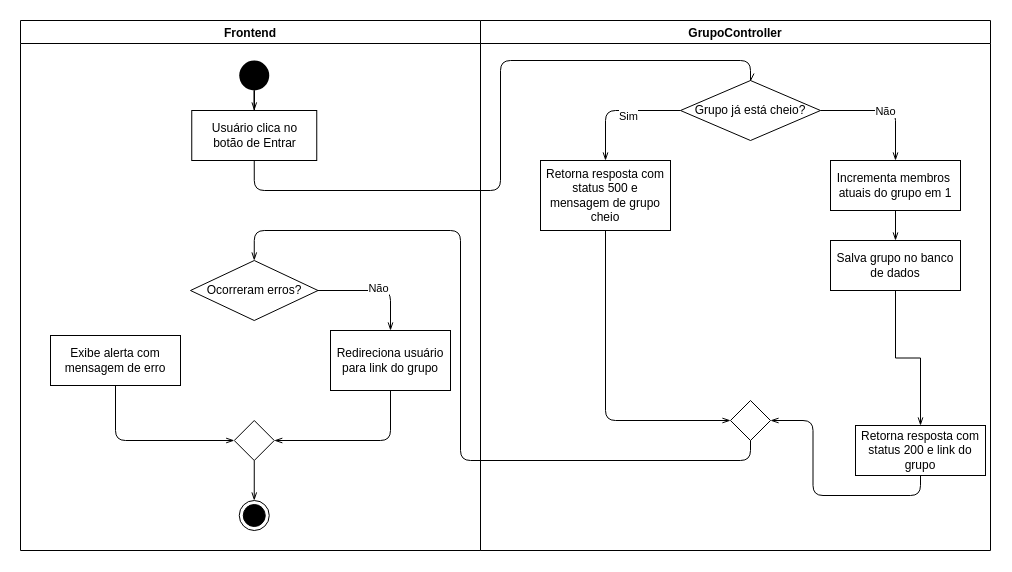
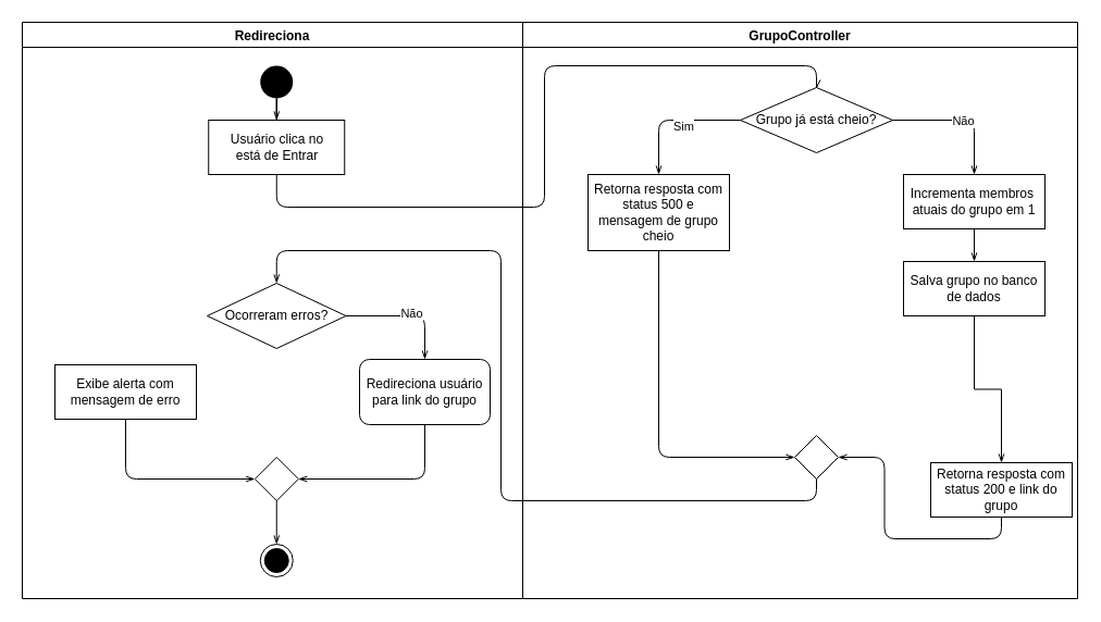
  <mxCell id="0" />
  <mxCell id="1" parent="0" />
- <mxCell id="2" value="Frontend" style="swimlane;" vertex="1" parent="1"><mxGeometry x="20" y="20" width="460" height="530" as="geometry" /></mxCell>
- <mxCell id="3" value="Usuário clica no&lt;br&gt;botão de Entrar" style="html=1;" vertex="1" parent="2"><mxGeometry x="171.25" y="90" width="125" height="50" as="geometry" /></mxCell>
+ <mxCell id="2" value="Redireciona" style="swimlane;" vertex="1" parent="1"><mxGeometry x="20" y="20" width="460" height="530" as="geometry" /></mxCell>
+ <mxCell id="3" value="Usuário clica no&lt;br&gt;está de Entrar" style="html=1;" vertex="1" parent="2"><mxGeometry x="171.25" y="90" width="125" height="50" as="geometry" /></mxCell>
  <mxCell id="4" value="" style="ellipse;fillColor=#000000;strokeColor=none;" vertex="1" parent="2"><mxGeometry x="218.75" y="40" width="30" height="30" as="geometry" /></mxCell>
  <mxCell id="5" style="edgeStyle=orthogonalEdgeStyle;rounded=0;orthogonalLoop=1;jettySize=auto;html=1;entryX=0.5;entryY=0;entryDx=0;entryDy=0;endArrow=openThin;endFill=0;" edge="1" parent="2" source="4" target="3"><mxGeometry relative="1" as="geometry" /></mxCell>
  <mxCell id="6" style="edgeStyle=orthogonalEdgeStyle;rounded=1;orthogonalLoop=1;jettySize=auto;html=1;entryX=1;entryY=0.5;entryDx=0;entryDy=0;endArrow=openThin;endFill=0;exitX=0.5;exitY=1;exitDx=0;exitDy=0;" edge="1" parent="2" source="7" target="10"><mxGeometry relative="1" as="geometry" /></mxCell>
- <mxCell id="7" value="Redireciona usuário para link do grupo" style="rounded=0;whiteSpace=wrap;html=1;" vertex="1" parent="2"><mxGeometry x="310" y="310" width="120" height="60" as="geometry" /></mxCell>
+ <mxCell id="7" value="Redireciona usuário para link do grupo" style="whiteSpace=wrap;html=1;rounded=1;" vertex="1" parent="2"><mxGeometry x="310" y="310" width="120" height="60" as="geometry" /></mxCell>
  <mxCell id="8" style="edgeStyle=orthogonalEdgeStyle;rounded=1;orthogonalLoop=1;jettySize=auto;html=1;entryX=0;entryY=0.5;entryDx=0;entryDy=0;endArrow=openThin;endFill=0;exitX=0.5;exitY=1;exitDx=0;exitDy=0;" edge="1" parent="2" source="9" target="10"><mxGeometry relative="1" as="geometry" /></mxCell>
  <mxCell id="9" value="Exibe alerta com mensagem de erro" style="rounded=0;whiteSpace=wrap;html=1;" vertex="1" parent="2"><mxGeometry x="30" y="315" width="130" height="50" as="geometry" /></mxCell>
  <mxCell id="10" value="" style="rhombus;whiteSpace=wrap;html=1;" vertex="1" parent="2"><mxGeometry x="213.75" y="400" width="40" height="40" as="geometry" /></mxCell>
  <mxCell id="11" value="" style="ellipse;html=1;shape=endState;fillColor=#000000;strokeColor=#000000;" vertex="1" parent="2"><mxGeometry x="218.75" y="480" width="30" height="30" as="geometry" /></mxCell>
  <mxCell id="12" style="edgeStyle=orthogonalEdgeStyle;rounded=1;orthogonalLoop=1;jettySize=auto;html=1;exitX=0.5;exitY=1;exitDx=0;exitDy=0;entryX=0.5;entryY=0;entryDx=0;entryDy=0;endArrow=openThin;endFill=0;" edge="1" parent="2" source="10" target="11"><mxGeometry relative="1" as="geometry" /></mxCell>
  <mxCell id="13" value="GrupoController" style="swimlane;" vertex="1" parent="1"><mxGeometry x="480" y="20" width="510" height="530" as="geometry" /></mxCell>
  <mxCell id="14" style="edgeStyle=orthogonalEdgeStyle;rounded=1;orthogonalLoop=1;jettySize=auto;html=1;entryX=0.5;entryY=0;entryDx=0;entryDy=0;endArrow=openThin;endFill=0;" edge="1" parent="13" source="18" target="20"><mxGeometry relative="1" as="geometry" /></mxCell>
  <mxCell id="15" value="Sim" style="edgeLabel;html=1;align=center;verticalAlign=middle;resizable=0;points=[];" vertex="1" connectable="0" parent="14"><mxGeometry x="-0.152" y="5" relative="1" as="geometry"><mxPoint as="offset" /></mxGeometry></mxCell>
  <mxCell id="16" style="edgeStyle=orthogonalEdgeStyle;rounded=1;orthogonalLoop=1;jettySize=auto;html=1;entryX=0.5;entryY=0;entryDx=0;entryDy=0;endArrow=openThin;endFill=0;" edge="1" parent="13" source="18" target="22"><mxGeometry relative="1" as="geometry" /></mxCell>
  <mxCell id="17" value="Não" style="edgeLabel;html=1;align=center;verticalAlign=middle;resizable=0;points=[];" vertex="1" connectable="0" parent="16"><mxGeometry x="0.024" relative="1" as="geometry"><mxPoint as="offset" /></mxGeometry></mxCell>
  <mxCell id="18" value="Grupo já está cheio?" style="rhombus;whiteSpace=wrap;html=1;" vertex="1" parent="13"><mxGeometry x="200" y="60" width="140" height="60" as="geometry" /></mxCell>
  <mxCell id="19" style="edgeStyle=orthogonalEdgeStyle;rounded=1;orthogonalLoop=1;jettySize=auto;html=1;entryX=0;entryY=0.5;entryDx=0;entryDy=0;exitX=0.5;exitY=1;exitDx=0;exitDy=0;endArrow=openThin;endFill=0;" edge="1" parent="13" source="20" target="27"><mxGeometry relative="1" as="geometry" /></mxCell>
  <mxCell id="20" value="Retorna resposta com status 500 e mensagem de grupo cheio" style="rounded=0;whiteSpace=wrap;html=1;" vertex="1" parent="13"><mxGeometry x="60" y="140" width="130" height="70" as="geometry" /></mxCell>
  <mxCell id="21" style="edgeStyle=orthogonalEdgeStyle;rounded=0;orthogonalLoop=1;jettySize=auto;html=1;entryX=0.5;entryY=0;entryDx=0;entryDy=0;endArrow=openThin;endFill=0;" edge="1" parent="13" source="22" target="24"><mxGeometry relative="1" as="geometry" /></mxCell>
  <mxCell id="22" value="Incrementa membros&amp;nbsp; atuais do grupo em 1" style="rounded=0;whiteSpace=wrap;html=1;" vertex="1" parent="13"><mxGeometry x="350" y="140" width="130" height="50" as="geometry" /></mxCell>
  <mxCell id="23" style="edgeStyle=orthogonalEdgeStyle;rounded=0;orthogonalLoop=1;jettySize=auto;html=1;entryX=0.5;entryY=0;entryDx=0;entryDy=0;endArrow=openThin;endFill=0;" edge="1" parent="13" source="24" target="26"><mxGeometry relative="1" as="geometry" /></mxCell>
  <mxCell id="24" value="Salva grupo no banco de dados&lt;span style=&quot;color: rgba(0 , 0 , 0 , 0) ; font-family: monospace ; font-size: 0px&quot;&gt;%3CmxGraphModel%3E%3Croot%3E%3CmxCell%20id%3D%220%22%2F%3E%3CmxCell%20id%3D%221%22%20parent%3D%220%22%2F%3E%3CmxCell%20id%3D%222%22%20value%3D%22Incrementa%20membros%20do%20grupo%20em%201%22%20style%3D%22rounded%3D0%3BwhiteSpace%3Dwrap%3Bhtml%3D1%3B%22%20vertex%3D%221%22%20parent%3D%221%22%3E%3CmxGeometry%20x%3D%22600%22%20y%3D%22160%22%20width%3D%22130%22%20height%3D%2250%22%20as%3D%22geometry%22%2F%3E%3C%2FmxCell%3E%3C%2Froot%3E%3C%2FmxGraphModel%3E&lt;/span&gt;" style="rounded=0;whiteSpace=wrap;html=1;" vertex="1" parent="13"><mxGeometry x="350" y="220" width="130" height="50" as="geometry" /></mxCell>
  <mxCell id="25" style="edgeStyle=orthogonalEdgeStyle;rounded=1;orthogonalLoop=1;jettySize=auto;html=1;entryX=1;entryY=0.5;entryDx=0;entryDy=0;exitX=0.5;exitY=1;exitDx=0;exitDy=0;endArrow=openThin;endFill=0;" edge="1" parent="13" source="26" target="27"><mxGeometry relative="1" as="geometry" /></mxCell>
  <mxCell id="26" value="Retorna resposta com status 200 e link do grupo" style="rounded=0;whiteSpace=wrap;html=1;" vertex="1" parent="13"><mxGeometry x="375" y="405" width="130" height="50" as="geometry" /></mxCell>
  <mxCell id="27" value="" style="rhombus;whiteSpace=wrap;html=1;" vertex="1" parent="13"><mxGeometry x="250" y="380" width="40" height="40" as="geometry" /></mxCell>
  <mxCell id="28" style="edgeStyle=orthogonalEdgeStyle;rounded=1;orthogonalLoop=1;jettySize=auto;html=1;entryX=0.5;entryY=0;entryDx=0;entryDy=0;exitX=0.5;exitY=1;exitDx=0;exitDy=0;endArrow=openAsync;endFill=0;" edge="1" parent="1" source="3" target="18"><mxGeometry relative="1" as="geometry"><Array as="points"><mxPoint x="254" y="190" /><mxPoint x="500" y="190" /><mxPoint x="500" y="60" /><mxPoint x="750" y="60" /></Array></mxGeometry></mxCell>
  <mxCell id="29" style="edgeStyle=orthogonalEdgeStyle;rounded=1;orthogonalLoop=1;jettySize=auto;html=1;entryX=0.5;entryY=0;entryDx=0;entryDy=0;endArrow=openThin;endFill=0;exitX=0.5;exitY=1;exitDx=0;exitDy=0;" edge="1" parent="1" source="27" target="32"><mxGeometry relative="1" as="geometry"><Array as="points"><mxPoint x="750" y="460" /><mxPoint x="460" y="460" /><mxPoint x="460" y="230" /><mxPoint x="254" y="230" /></Array></mxGeometry></mxCell>
  <mxCell id="30" style="edgeStyle=orthogonalEdgeStyle;rounded=1;orthogonalLoop=1;jettySize=auto;html=1;entryX=0.5;entryY=0;entryDx=0;entryDy=0;endArrow=openThin;endFill=0;" edge="1" parent="1" source="32" target="7"><mxGeometry relative="1" as="geometry" /></mxCell>
  <mxCell id="31" value="Não" style="edgeLabel;html=1;align=center;verticalAlign=middle;resizable=0;points=[];" vertex="1" connectable="0" parent="30"><mxGeometry x="0.063" y="3" relative="1" as="geometry"><mxPoint as="offset" /></mxGeometry></mxCell>
  <mxCell id="32" value="Ocorreram erros?" style="rhombus;whiteSpace=wrap;html=1;" vertex="1" parent="1"><mxGeometry x="190" y="260" width="127.5" height="60" as="geometry" /></mxCell>
